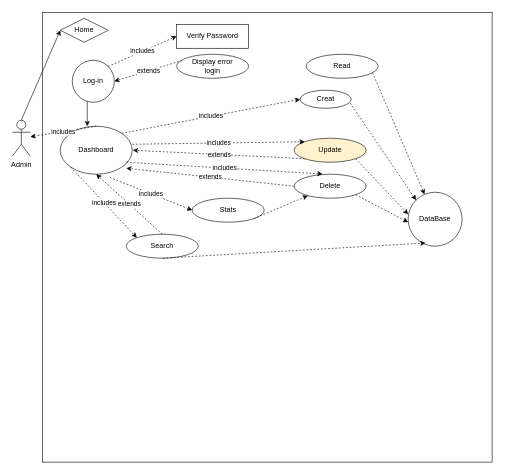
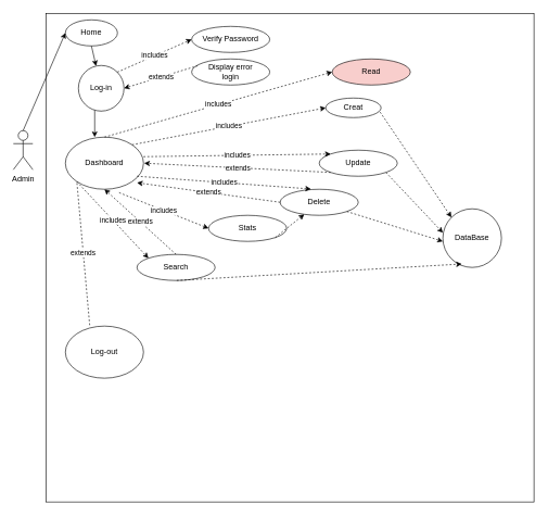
  <mxCell id="0" />
  <mxCell id="1" parent="0" />
  <mxCell id="2" value="Admin" style="shape=umlActor;verticalLabelPosition=bottom;verticalAlign=top;html=1;outlineConnect=0;" parent="1" vertex="1"><mxGeometry x="20" y="200" width="30" height="60" as="geometry" /></mxCell>
  <mxCell id="3" value="" style="whiteSpace=wrap;html=1;aspect=fixed;" parent="1" vertex="1"><mxGeometry x="70" width="750" height="750" as="geometry" y="20" /></mxCell>
  <mxCell id="4" style="edgeStyle=orthogonalEdgeStyle;rounded=0;orthogonalLoop=1;jettySize=auto;html=1;exitX=0.5;exitY=1;exitDx=0;exitDy=0;entryX=0.375;entryY=0;entryDx=0;entryDy=0;entryPerimeter=0;" parent="1" source="5" target="9" edge="1"><mxGeometry relative="1" as="geometry"><mxPoint x="145" y="140" as="targetPoint" /><Array as="points"><mxPoint x="145" y="110" /></Array></mxGeometry></mxCell>
  <mxCell id="5" value="Log-in" style="ellipse;whiteSpace=wrap;html=1;" parent="1" vertex="1"><mxGeometry x="120" y="100" width="70" height="70" as="geometry" /></mxCell>
- <mxCell id="6" value="Verify Password" style="whiteSpace=wrap;html=1;rounded=0;" parent="1" vertex="1"><mxGeometry x="294" y="40" width="120" height="40" as="geometry" /></mxCell>
+ <mxCell id="6" value="Verify Password" style="ellipse;whiteSpace=wrap;html=1;" parent="1" vertex="1"><mxGeometry x="294" y="40" width="120" height="40" as="geometry" /></mxCell>
  <mxCell id="7" value="Display error&lt;br&gt;login" style="ellipse;whiteSpace=wrap;html=1;" parent="1" vertex="1"><mxGeometry x="294" y="90" width="120" height="40" as="geometry" /></mxCell>
  <mxCell id="8" value="extends" style="endArrow=classic;html=1;dashed=1;entryX=1;entryY=0.5;entryDx=0;entryDy=0;" parent="1" target="5" edge="1"><mxGeometry width="50" height="50" relative="1" as="geometry"><mxPoint x="303.326" y="100.423" as="sourcePoint" /><mxPoint x="199.751" y="80.848" as="targetPoint" /></mxGeometry></mxCell>
  <mxCell id="9" value="Dashboard" style="ellipse;whiteSpace=wrap;html=1;" parent="1" vertex="1"><mxGeometry x="100" y="210" width="120" height="80" as="geometry" /></mxCell>
  <mxCell id="10" value="includes" style="endArrow=classic;html=1;dashed=1;entryX=0;entryY=0.5;entryDx=0;entryDy=0;exitX=1;exitY=0;exitDx=0;exitDy=0;" parent="1" source="5" target="6" edge="1"><mxGeometry width="50" height="50" relative="1" as="geometry"><mxPoint x="311.437" y="110.355" as="sourcePoint" /><mxPoint x="207.75" y="90.852" as="targetPoint" /></mxGeometry></mxCell>
- <mxCell id="11" value="Delete" style="ellipse;whiteSpace=wrap;html=1;" parent="1" vertex="1"><mxGeometry x="490" y="290" width="120" height="40" as="geometry" /></mxCell>
- <mxCell id="13" value="includes" style="endArrow=classic;html=1;exitX=0.5;exitY=0;exitDx=0;exitDy=0;dashed=1;" parent="1" source="9" target="2" edge="1"><mxGeometry width="50" height="50" relative="1" as="geometry"><mxPoint x="400" y="160" as="sourcePoint" /><mxPoint x="290" y="170" as="targetPoint" /></mxGeometry></mxCell>
- <mxCell id="14" value="Read" style="ellipse;whiteSpace=wrap;html=1;" parent="1" vertex="1"><mxGeometry x="510" y="90" width="120" height="40" as="geometry" /></mxCell>
+ <mxCell id="11" value="Delete" style="ellipse;whiteSpace=wrap;html=1;" parent="1" vertex="1"><mxGeometry x="430" y="290" width="120" height="40" as="geometry" /></mxCell>
+ <mxCell id="12" value="Log-out" style="ellipse;whiteSpace=wrap;html=1;" parent="1" vertex="1"><mxGeometry x="100" y="500" width="120" height="80" as="geometry" /></mxCell>
+ <mxCell id="13" value="includes" style="endArrow=classic;html=1;exitX=0.5;exitY=0;exitDx=0;exitDy=0;dashed=1;entryX=0;entryY=0.5;entryDx=0;entryDy=0;" parent="1" source="9" target="14" edge="1"><mxGeometry width="50" height="50" relative="1" as="geometry"><mxPoint x="400" y="160" as="sourcePoint" /><mxPoint x="290" y="170" as="targetPoint" /></mxGeometry></mxCell>
+ <mxCell id="14" value="Read" style="ellipse;whiteSpace=wrap;html=1;fillColor=#f8cecc;" parent="1" vertex="1"><mxGeometry x="510" y="90" width="120" height="40" as="geometry" /></mxCell>
  <mxCell id="15" value="includes" style="endArrow=classic;html=1;dashed=1;entryX=0.394;entryY=-0.01;entryDx=0;entryDy=0;entryPerimeter=0;" parent="1" target="11" edge="1"><mxGeometry width="50" height="50" relative="1" as="geometry"><mxPoint x="210" y="270" as="sourcePoint" /><mxPoint x="300" y="180" as="targetPoint" /></mxGeometry></mxCell>
  <mxCell id="16" value="Creat" style="ellipse;whiteSpace=wrap;html=1;" parent="1" vertex="1"><mxGeometry x="500" y="150" width="85" height="30" as="geometry" /></mxCell>
  <mxCell id="17" value="includes" style="endArrow=classic;html=1;dashed=1;entryX=0;entryY=0.5;entryDx=0;entryDy=0;exitX=1;exitY=0;exitDx=0;exitDy=0;" parent="1" source="9" target="16" edge="1"><mxGeometry width="50" height="50" relative="1" as="geometry"><mxPoint x="220" y="230" as="sourcePoint" /><mxPoint x="310" y="190" as="targetPoint" /></mxGeometry></mxCell>
  <mxCell id="18" value="extends" style="endArrow=classic;html=1;dashed=1;exitX=0;exitY=0.5;exitDx=0;exitDy=0;" parent="1" source="11" edge="1"><mxGeometry width="50" height="50" relative="1" as="geometry"><mxPoint x="810" y="620" as="sourcePoint" /><mxPoint x="210" y="280" as="targetPoint" /></mxGeometry></mxCell>
- <mxCell id="19" value="Update" style="ellipse;whiteSpace=wrap;html=1;fillColor=#fff2cc;" parent="1" vertex="1"><mxGeometry x="490" y="230" width="120" height="40" as="geometry" /></mxCell>
+ <mxCell id="19" value="Update" style="ellipse;whiteSpace=wrap;html=1;" parent="1" vertex="1"><mxGeometry x="490" y="230" width="120" height="40" as="geometry" /></mxCell>
  <mxCell id="20" value="includes" style="endArrow=classic;html=1;dashed=1;entryX=0;entryY=0;entryDx=0;entryDy=0;" parent="1" target="19" edge="1"><mxGeometry width="50" height="50" relative="1" as="geometry"><mxPoint x="220" y="240" as="sourcePoint" /><mxPoint x="660" y="180" as="targetPoint" /></mxGeometry></mxCell>
  <mxCell id="21" value="extends" style="endArrow=classic;html=1;dashed=1;exitX=0;exitY=1;exitDx=0;exitDy=0;" parent="1" source="19" edge="1"><mxGeometry width="50" height="50" relative="1" as="geometry"><mxPoint x="410" y="280" as="sourcePoint" /><mxPoint x="221" y="250" as="targetPoint" /></mxGeometry></mxCell>
  <mxCell id="22" value="Search" style="ellipse;whiteSpace=wrap;html=1;" parent="1" vertex="1"><mxGeometry x="210" y="390" width="120" height="40" as="geometry" /></mxCell>
  <mxCell id="23" value="includes" style="endArrow=classic;html=1;dashed=1;entryX=0;entryY=0;entryDx=0;entryDy=0;exitX=0;exitY=1;exitDx=0;exitDy=0;" parent="1" source="9" target="22" edge="1"><mxGeometry width="50" height="50" relative="1" as="geometry"><mxPoint x="160" y="340" as="sourcePoint" /><mxPoint x="210" y="290" as="targetPoint" /></mxGeometry></mxCell>
  <mxCell id="24" value="extends" style="endArrow=classic;html=1;dashed=1;entryX=0.5;entryY=1;entryDx=0;entryDy=0;exitX=0.5;exitY=0;exitDx=0;exitDy=0;" parent="1" source="22" target="9" edge="1"><mxGeometry width="50" height="50" relative="1" as="geometry"><mxPoint x="160" y="410" as="sourcePoint" /><mxPoint x="122.43" y="350" as="targetPoint" /></mxGeometry></mxCell>
  <mxCell id="25" value="Stats" style="ellipse;whiteSpace=wrap;html=1;" parent="1" vertex="1"><mxGeometry x="320" y="330" width="120" height="40" as="geometry" /></mxCell>
  <mxCell id="26" value="includes" style="endArrow=classic;html=1;exitX=0.688;exitY=1.065;exitDx=0;exitDy=0;dashed=1;entryX=0;entryY=0.5;entryDx=0;entryDy=0;exitPerimeter=0;" parent="1" source="9" target="25" edge="1"><mxGeometry width="50" height="50" relative="1" as="geometry"><mxPoint x="170" y="220" as="sourcePoint" /><mxPoint x="670" y="80" as="targetPoint" /></mxGeometry></mxCell>
  <mxCell id="27" value="" style="endArrow=classic;html=1;exitX=0.5;exitY=0;exitDx=0;exitDy=0;exitPerimeter=0;entryX=0;entryY=0.5;entryDx=0;entryDy=0;" parent="1" source="2" target="28" edge="1"><mxGeometry width="50" height="50" relative="1" as="geometry"><mxPoint x="300" y="210" as="sourcePoint" /><mxPoint x="350" y="160" as="targetPoint" /></mxGeometry></mxCell>
- <mxCell id="28" value="Home" style="rhombus;whiteSpace=wrap;html=1;" parent="1" vertex="1"><mxGeometry x="100" y="30" width="80" height="40" as="geometry" /></mxCell>
- <mxCell id="30" value="" style="endArrow=classic;html=1;exitX=0.922;exitY=0.767;exitDx=0;exitDy=0;exitPerimeter=0;dashed=1;" parent="1" source="14" target="31" edge="1"><mxGeometry width="50" height="50" relative="1" as="geometry"><mxPoint x="300" y="300" as="sourcePoint" /><mxPoint x="350" y="250" as="targetPoint" /></mxGeometry></mxCell>
+ <mxCell id="28" value="Home" style="ellipse;whiteSpace=wrap;html=1;" parent="1" vertex="1"><mxGeometry x="100" y="30" width="80" height="40" as="geometry" /></mxCell>
+ <mxCell id="29" value="" style="endArrow=classic;html=1;exitX=0.5;exitY=1;exitDx=0;exitDy=0;" parent="1" source="28" target="5" edge="1"><mxGeometry width="50" height="50" relative="1" as="geometry"><mxPoint x="300" y="200" as="sourcePoint" /><mxPoint x="350" y="150" as="targetPoint" /></mxGeometry></mxCell>
  <mxCell id="31" value="DataBase" style="ellipse;whiteSpace=wrap;html=1;" parent="1" vertex="1"><mxGeometry x="680" y="320" width="90" height="90" as="geometry" /></mxCell>
  <mxCell id="32" value="" style="endArrow=classic;html=1;entryX=0;entryY=0;entryDx=0;entryDy=0;exitX=0.983;exitY=0.717;exitDx=0;exitDy=0;exitPerimeter=0;dashed=1;" parent="1" source="16" target="31" edge="1"><mxGeometry width="50" height="50" relative="1" as="geometry"><mxPoint x="480" y="290" as="sourcePoint" /><mxPoint x="530" y="240" as="targetPoint" /></mxGeometry></mxCell>
  <mxCell id="33" value="" style="endArrow=classic;html=1;exitX=1;exitY=1;exitDx=0;exitDy=0;entryX=0;entryY=0.408;entryDx=0;entryDy=0;entryPerimeter=0;dashed=1;" parent="1" source="19" target="31" edge="1"><mxGeometry width="50" height="50" relative="1" as="geometry"><mxPoint x="480" y="290" as="sourcePoint" /><mxPoint x="530" y="240" as="targetPoint" /></mxGeometry></mxCell>
  <mxCell id="34" value="" style="endArrow=classic;html=1;exitX=1;exitY=1;exitDx=0;exitDy=0;dashed=1;" parent="1" source="11" edge="1"><mxGeometry width="50" height="50" relative="1" as="geometry"><mxPoint x="480" y="290" as="sourcePoint" /><mxPoint x="680" y="370" as="targetPoint" /></mxGeometry></mxCell>
  <mxCell id="35" value="" style="endArrow=classic;html=1;exitX=1;exitY=1;exitDx=0;exitDy=0;dashed=1;" parent="1" source="25" target="11" edge="1"><mxGeometry width="50" height="50" relative="1" as="geometry"><mxPoint x="480" y="290" as="sourcePoint" /><mxPoint x="530" y="240" as="targetPoint" /></mxGeometry></mxCell>
  <mxCell id="36" value="" style="endArrow=classic;html=1;entryX=0.311;entryY=0.941;entryDx=0;entryDy=0;entryPerimeter=0;exitX=0.5;exitY=1;exitDx=0;exitDy=0;dashed=1;strokeWidth=1;" parent="1" edge="1"><mxGeometry width="50" height="50" relative="1" as="geometry"><mxPoint x="271" y="430" as="sourcePoint" /><mxPoint x="708.99" y="404.69" as="targetPoint" /></mxGeometry></mxCell>
+ <mxCell id="37" value="extends&lt;br&gt;" style="endArrow=none;html=1;dashed=1;strokeWidth=1;entryX=0;entryY=1;entryDx=0;entryDy=0;exitX=0.311;exitY=-0.017;exitDx=0;exitDy=0;exitPerimeter=0;endFill=0;" parent="1" source="12" target="9" edge="1"><mxGeometry width="50" height="50" relative="1" as="geometry"><mxPoint x="140" y="480" as="sourcePoint" /><mxPoint x="200" y="490" as="targetPoint" /></mxGeometry></mxCell>
